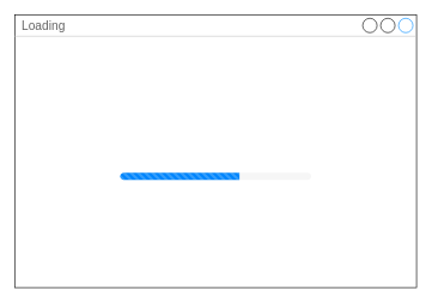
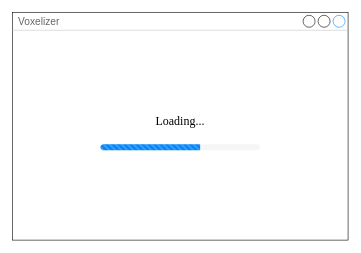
  <mxCell id="0" />
  <mxCell id="1" parent="0" />
- <mxCell id="2" value="Loading" style="strokeWidth=1;shadow=0;dashed=0;align=center;html=1;shape=mxgraph.mockup.containers.window;align=left;verticalAlign=top;spacingLeft=8;strokeColor2=#008cff;strokeColor3=#c4c4c4;fontColor=#666666;mainText=;fontSize=17;labelBackgroundColor=none;noLabel=0;" parent="1" vertex="1"><mxGeometry x="20" y="20" width="560" height="380" as="geometry" /></mxCell>
+ <mxCell id="2" value="Voxelizer" style="strokeWidth=1;shadow=0;dashed=0;align=center;html=1;shape=mxgraph.mockup.containers.window;align=left;verticalAlign=top;spacingLeft=8;strokeColor2=#008cff;strokeColor3=#c4c4c4;fontColor=#666666;mainText=;fontSize=17;labelBackgroundColor=none;noLabel=0;" parent="1" vertex="1"><mxGeometry x="20" y="20" width="560" height="380" as="geometry" /></mxCell>
  <mxCell id="3" value="" style="group" parent="1" vertex="1" connectable="0"><mxGeometry x="167" y="190" width="266" height="60" as="geometry" /></mxCell>
+ <mxCell id="4" value="&lt;font style=&quot;font-size: 20px;&quot;&gt;Loading...&lt;/font&gt;" style="text;html=1;strokeColor=none;fillColor=none;align=center;verticalAlign=middle;whiteSpace=wrap;rounded=0;shadow=0;glass=0;fontFamily=Verdana;fontSize=20;fontColor=#000000;" parent="3" vertex="1"><mxGeometry x="41" width="184" height="20" as="geometry" /></mxCell>
  <mxCell id="5" value="" style="html=1;shadow=0;dashed=0;shape=mxgraph.bootstrap.rrect;rSize=5;strokeColor=none;fillColor=#f6f6f6;whiteSpace=wrap;rounded=1;glass=0;fontFamily=Verdana;fontSize=12;fontColor=#0000CC;align=center;" parent="3" vertex="1"><mxGeometry y="50" width="266" height="10" as="geometry" /></mxCell>
  <mxCell id="6" value="" style="html=1;shadow=0;dashed=0;shape=mxgraph.bootstrap.leftButtonStriped;fillColor=#0085FC;fontColor=#FFFFFF;whiteSpace=wrap;" parent="5" vertex="1"><mxGeometry width="166.25" height="10" as="geometry" /></mxCell>
